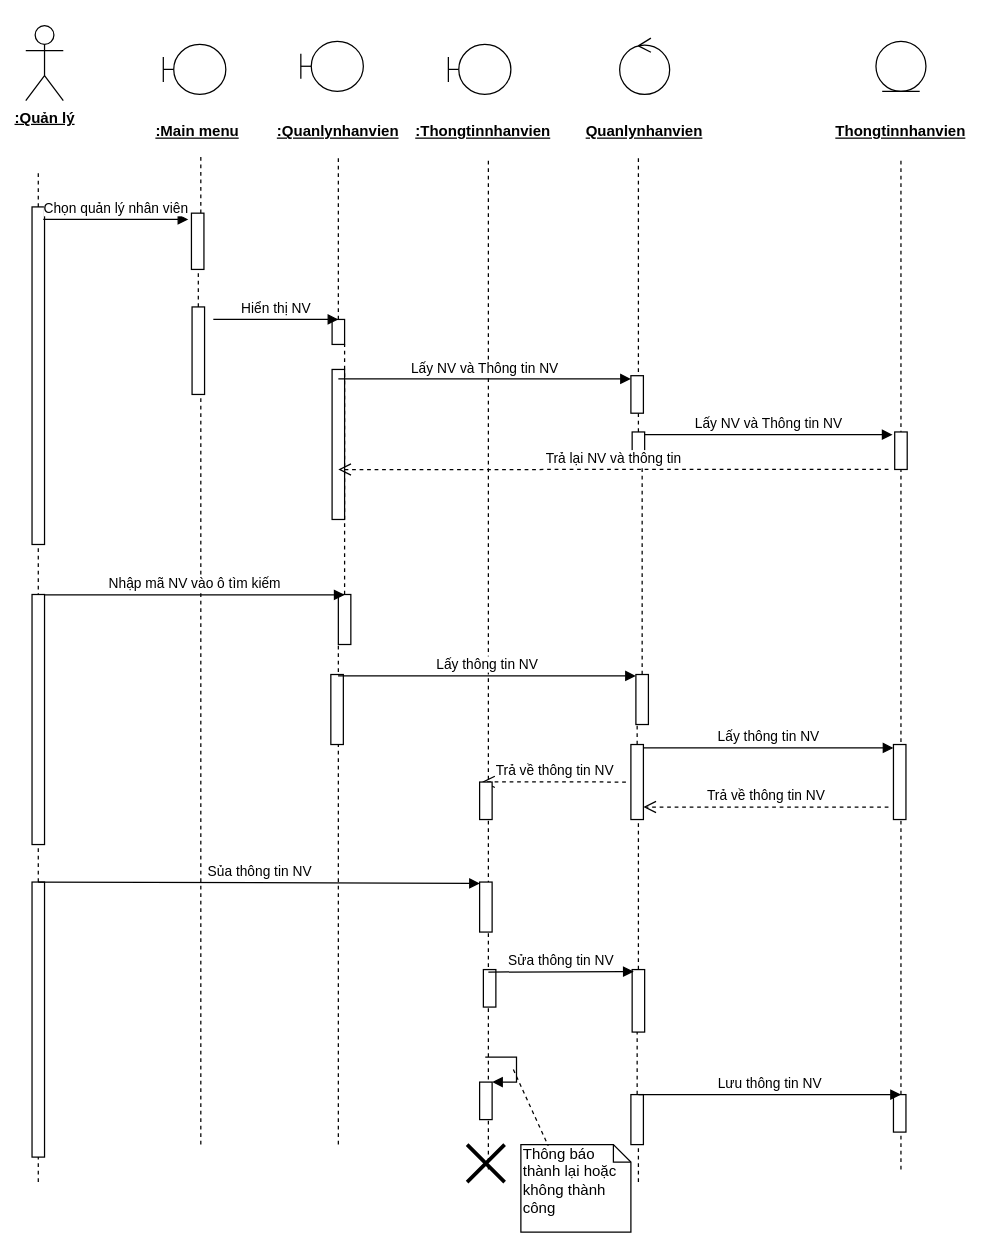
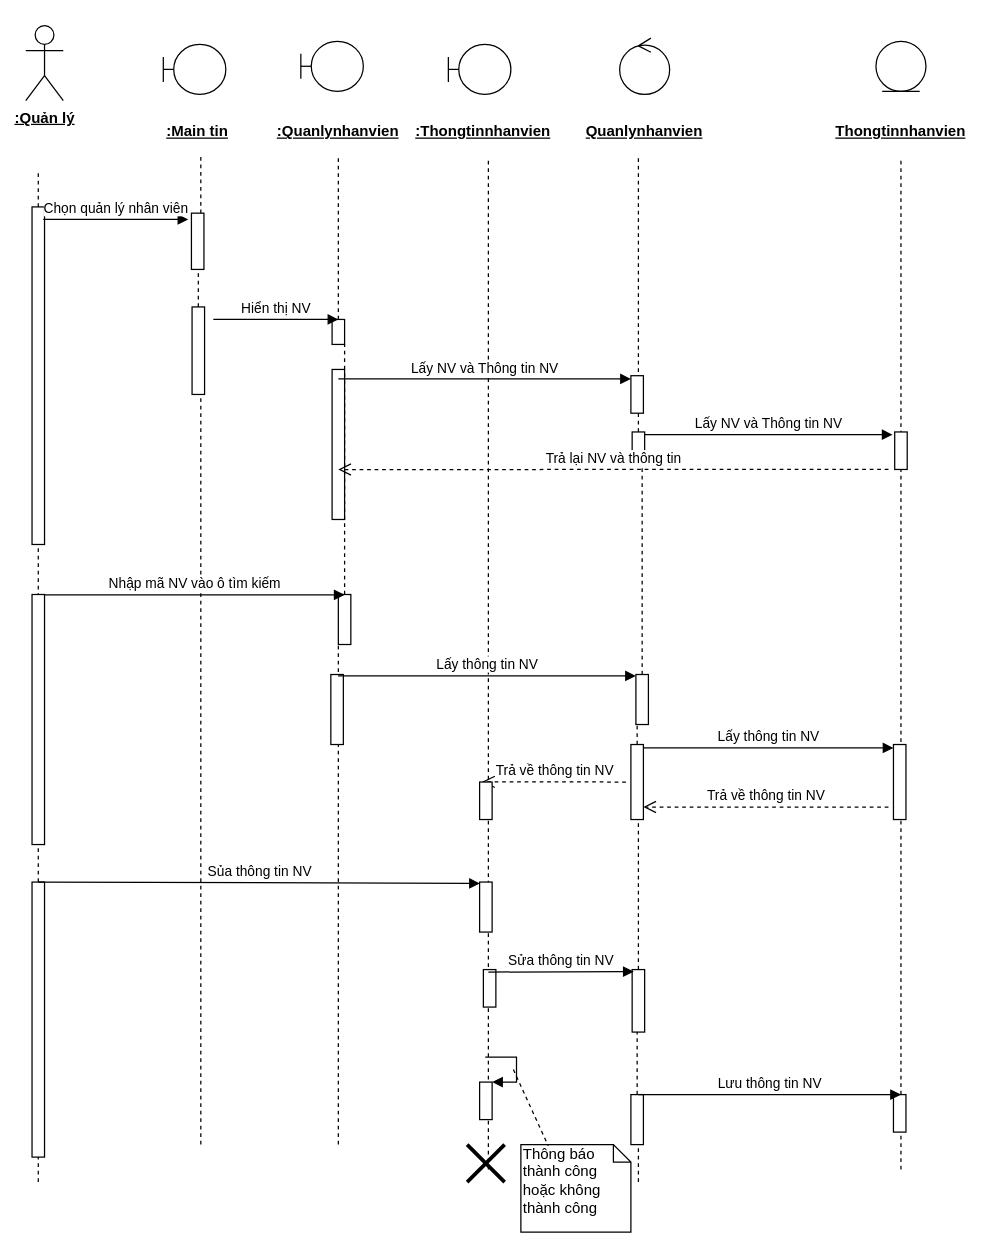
  <mxCell id="0" />
  <mxCell id="1" parent="0" />
  <mxCell id="2" value="&lt;b&gt;&lt;u&gt;:Quản lý&lt;/u&gt;&lt;/b&gt;" style="shape=umlActor;verticalLabelPosition=bottom;labelBackgroundColor=#ffffff;verticalAlign=top;html=1;outlineConnect=0;" vertex="1" parent="1"><mxGeometry x="20" y="20" width="30" height="60" as="geometry" /></mxCell>
  <mxCell id="3" value="" style="shape=umlBoundary;whiteSpace=wrap;html=1;" vertex="1" parent="1"><mxGeometry x="130" y="35" width="50" height="40" as="geometry" /></mxCell>
  <mxCell id="4" value="" style="shape=umlBoundary;whiteSpace=wrap;html=1;" vertex="1" parent="1"><mxGeometry x="240" y="32.5" width="50" height="40" as="geometry" /></mxCell>
  <mxCell id="5" value="" style="shape=umlBoundary;whiteSpace=wrap;html=1;" vertex="1" parent="1"><mxGeometry x="358" y="35" width="50" height="40" as="geometry" /></mxCell>
  <mxCell id="6" value="" style="ellipse;shape=umlEntity;whiteSpace=wrap;html=1;" vertex="1" parent="1"><mxGeometry x="700" y="32.5" width="40" height="40" as="geometry" /></mxCell>
  <mxCell id="7" value="" style="ellipse;shape=umlControl;whiteSpace=wrap;html=1;" vertex="1" parent="1"><mxGeometry x="495" y="30" width="40" height="45" as="geometry" /></mxCell>
- <mxCell id="8" value="&lt;b&gt;&lt;u&gt;:Main menu&lt;/u&gt;&lt;/b&gt;" style="text;html=1;strokeColor=none;fillColor=none;align=center;verticalAlign=middle;whiteSpace=wrap;rounded=0;" vertex="1" parent="1"><mxGeometry x="115" y="95" width="85" height="20" as="geometry" /></mxCell>
+ <mxCell id="8" value="&lt;b&gt;&lt;u&gt;:Main tin&lt;/u&gt;&lt;/b&gt;" style="text;html=1;strokeColor=none;fillColor=none;align=center;verticalAlign=middle;whiteSpace=wrap;rounded=0;" vertex="1" parent="1"><mxGeometry x="115" y="95" width="85" height="20" as="geometry" /></mxCell>
  <mxCell id="9" value="&lt;b&gt;&lt;u&gt;:Quanlynhanvien&lt;/u&gt;&lt;/b&gt;" style="text;html=1;strokeColor=none;fillColor=none;align=center;verticalAlign=middle;whiteSpace=wrap;rounded=0;" vertex="1" parent="1"><mxGeometry x="210" y="95" width="120" height="20" as="geometry" /></mxCell>
  <mxCell id="10" value="&lt;b&gt;&lt;u&gt;:Thongtinnhanvien&lt;/u&gt;&lt;/b&gt;" style="text;html=1;strokeColor=none;fillColor=none;align=center;verticalAlign=middle;whiteSpace=wrap;rounded=0;" vertex="1" parent="1"><mxGeometry x="330" y="95" width="112" height="20" as="geometry" /></mxCell>
  <mxCell id="11" value="&lt;b&gt;&lt;u&gt;Quanlynhanvien&lt;/u&gt;&lt;/b&gt;" style="text;html=1;strokeColor=none;fillColor=none;align=center;verticalAlign=middle;whiteSpace=wrap;rounded=0;" vertex="1" parent="1"><mxGeometry x="460" y="95" width="110" height="20" as="geometry" /></mxCell>
  <mxCell id="12" value="&lt;b&gt;&lt;u&gt;Thongtinnhanvien&lt;/u&gt;&lt;/b&gt;" style="text;html=1;strokeColor=none;fillColor=none;align=center;verticalAlign=middle;whiteSpace=wrap;rounded=0;" vertex="1" parent="1"><mxGeometry x="660" y="95" width="120" height="20" as="geometry" /></mxCell>
  <mxCell id="13" value="" style="endArrow=none;dashed=1;html=1;" edge="1" parent="1" source="19"><mxGeometry width="50" height="50" relative="1" as="geometry"><mxPoint x="30" y="886.176" as="sourcePoint" /><mxPoint x="30" y="135" as="targetPoint" /></mxGeometry></mxCell>
  <mxCell id="14" value="" style="endArrow=none;dashed=1;html=1;" edge="1" parent="1" source="21"><mxGeometry width="50" height="50" relative="1" as="geometry"><mxPoint x="160" y="875" as="sourcePoint" /><mxPoint x="160" y="125" as="targetPoint" /></mxGeometry></mxCell>
  <mxCell id="15" value="" style="endArrow=none;dashed=1;html=1;" edge="1" parent="1" source="26"><mxGeometry width="50" height="50" relative="1" as="geometry"><mxPoint x="270" y="888.529" as="sourcePoint" /><mxPoint x="270" y="125" as="targetPoint" /></mxGeometry></mxCell>
  <mxCell id="16" value="" style="endArrow=none;dashed=1;html=1;" edge="1" parent="1"><mxGeometry width="50" height="50" relative="1" as="geometry"><mxPoint x="390" y="935" as="sourcePoint" /><mxPoint x="390" y="125" as="targetPoint" /></mxGeometry></mxCell>
  <mxCell id="17" value="" style="endArrow=none;dashed=1;html=1;" edge="1" parent="1" source="32"><mxGeometry width="50" height="50" relative="1" as="geometry"><mxPoint x="510" y="877.353" as="sourcePoint" /><mxPoint x="510" y="125" as="targetPoint" /></mxGeometry></mxCell>
  <mxCell id="18" value="" style="endArrow=none;dashed=1;html=1;" edge="1" parent="1" source="68"><mxGeometry width="50" height="50" relative="1" as="geometry"><mxPoint x="720" y="935" as="sourcePoint" /><mxPoint x="720" y="125" as="targetPoint" /></mxGeometry></mxCell>
  <mxCell id="19" value="" style="html=1;points=[];perimeter=orthogonalPerimeter;" vertex="1" parent="1"><mxGeometry x="25" y="165" width="10" height="270" as="geometry" /></mxCell>
  <mxCell id="20" value="" style="endArrow=none;dashed=1;html=1;" edge="1" parent="1" source="52" target="19"><mxGeometry width="50" height="50" relative="1" as="geometry"><mxPoint x="30" y="886.176" as="sourcePoint" /><mxPoint x="30" y="135" as="targetPoint" /></mxGeometry></mxCell>
  <mxCell id="21" value="" style="html=1;points=[];perimeter=orthogonalPerimeter;" vertex="1" parent="1"><mxGeometry x="152.5" y="170" width="10" height="45" as="geometry" /></mxCell>
  <mxCell id="22" value="" style="endArrow=none;dashed=1;html=1;" edge="1" parent="1" source="24" target="21"><mxGeometry width="50" height="50" relative="1" as="geometry"><mxPoint x="160" y="875" as="sourcePoint" /><mxPoint x="160" y="125" as="targetPoint" /></mxGeometry></mxCell>
  <mxCell id="23" value="Chọn quản lý nhân viên" style="html=1;verticalAlign=bottom;endArrow=block;entryX=-0.25;entryY=0.111;entryDx=0;entryDy=0;entryPerimeter=0;" edge="1" parent="1" target="21"><mxGeometry width="80" relative="1" as="geometry"><mxPoint x="34" y="175" as="sourcePoint" /><mxPoint x="140" y="165" as="targetPoint" /><Array as="points"><mxPoint x="90" y="175" /></Array></mxGeometry></mxCell>
  <mxCell id="24" value="" style="html=1;points=[];perimeter=orthogonalPerimeter;" vertex="1" parent="1"><mxGeometry x="153" y="245" width="10" height="70" as="geometry" /></mxCell>
  <mxCell id="25" value="" style="endArrow=none;dashed=1;html=1;" edge="1" parent="1" target="24"><mxGeometry width="50" height="50" relative="1" as="geometry"><mxPoint x="160" y="915" as="sourcePoint" /><mxPoint x="160" y="215" as="targetPoint" /></mxGeometry></mxCell>
  <mxCell id="26" value="" style="html=1;points=[];perimeter=orthogonalPerimeter;" vertex="1" parent="1"><mxGeometry x="265" y="255" width="10" height="20" as="geometry" /></mxCell>
  <mxCell id="27" value="" style="endArrow=none;dashed=1;html=1;" edge="1" parent="1" source="38" target="26"><mxGeometry width="50" height="50" relative="1" as="geometry"><mxPoint x="270" y="888.529" as="sourcePoint" /><mxPoint x="270" y="125" as="targetPoint" /></mxGeometry></mxCell>
  <mxCell id="28" value="Hiển thị NV" style="html=1;verticalAlign=bottom;endArrow=block;entryX=0.5;entryY=0;entryDx=0;entryDy=0;entryPerimeter=0;" edge="1" parent="1" target="26"><mxGeometry width="80" relative="1" as="geometry"><mxPoint x="170" y="255" as="sourcePoint" /><mxPoint x="260" y="255" as="targetPoint" /></mxGeometry></mxCell>
  <mxCell id="29" value="" style="html=1;points=[];perimeter=orthogonalPerimeter;" vertex="1" parent="1"><mxGeometry x="265" y="295" width="10" height="120" as="geometry" /></mxCell>
  <mxCell id="30" value="" style="html=1;points=[];perimeter=orthogonalPerimeter;" vertex="1" parent="1"><mxGeometry x="504" y="300" width="10" height="30" as="geometry" /></mxCell>
  <mxCell id="31" value="Lấy NV và Thông tin NV" style="html=1;verticalAlign=bottom;endArrow=block;exitX=0.5;exitY=0.063;exitDx=0;exitDy=0;exitPerimeter=0;" edge="1" parent="1" source="29" target="30"><mxGeometry width="80" relative="1" as="geometry"><mxPoint x="280" y="300" as="sourcePoint" /><mxPoint x="390" y="285" as="targetPoint" /></mxGeometry></mxCell>
  <mxCell id="32" value="" style="html=1;points=[];perimeter=orthogonalPerimeter;" vertex="1" parent="1"><mxGeometry x="505" y="345" width="10" height="20" as="geometry" /></mxCell>
  <mxCell id="33" value="" style="endArrow=none;dashed=1;html=1;" edge="1" parent="1" source="42" target="32"><mxGeometry width="50" height="50" relative="1" as="geometry"><mxPoint x="510" y="877.353" as="sourcePoint" /><mxPoint x="510" y="125" as="targetPoint" /></mxGeometry></mxCell>
  <mxCell id="34" value="" style="html=1;points=[];perimeter=orthogonalPerimeter;" vertex="1" parent="1"><mxGeometry x="715" y="345" width="10" height="30" as="geometry" /></mxCell>
  <mxCell id="35" value="Lấy NV và Thông tin NV" style="html=1;verticalAlign=bottom;endArrow=block;entryX=-0.171;entryY=0.073;entryDx=0;entryDy=0;entryPerimeter=0;" edge="1" parent="1" source="32" target="34"><mxGeometry width="80" relative="1" as="geometry"><mxPoint x="550" y="345" as="sourcePoint" /><mxPoint x="630" y="345" as="targetPoint" /></mxGeometry></mxCell>
  <mxCell id="36" value="Trả lại NV và thông tin" style="html=1;verticalAlign=bottom;endArrow=open;dashed=1;endSize=8;entryX=0.5;entryY=0.667;entryDx=0;entryDy=0;entryPerimeter=0;" edge="1" parent="1" target="29"><mxGeometry relative="1" as="geometry"><mxPoint x="710" y="375" as="sourcePoint" /><mxPoint x="280" y="375" as="targetPoint" /></mxGeometry></mxCell>
  <mxCell id="37" value="" style="html=1;points=[];perimeter=orthogonalPerimeter;" vertex="1" parent="1"><mxGeometry x="25" y="475" width="10" height="200" as="geometry" /></mxCell>
  <mxCell id="38" value="" style="html=1;points=[];perimeter=orthogonalPerimeter;" vertex="1" parent="1"><mxGeometry x="270" y="475" width="10" height="40" as="geometry" /></mxCell>
  <mxCell id="39" value="" style="endArrow=none;dashed=1;html=1;" edge="1" parent="1" target="38"><mxGeometry width="50" height="50" relative="1" as="geometry"><mxPoint x="270" y="915" as="sourcePoint" /><mxPoint x="270" y="275" as="targetPoint" /><Array as="points" /></mxGeometry></mxCell>
  <mxCell id="40" value="Nhập mã NV vào ô tìm kiếm" style="html=1;verticalAlign=bottom;endArrow=block;entryX=0.5;entryY=0.007;entryDx=0;entryDy=0;entryPerimeter=0;" edge="1" parent="1" source="37" target="38"><mxGeometry width="80" relative="1" as="geometry"><mxPoint x="90" y="485" as="sourcePoint" /><mxPoint x="170" y="485" as="targetPoint" /></mxGeometry></mxCell>
  <mxCell id="41" value="" style="html=1;points=[];perimeter=orthogonalPerimeter;" vertex="1" parent="1"><mxGeometry x="264" y="539" width="10" height="56" as="geometry" /></mxCell>
  <mxCell id="42" value="" style="html=1;points=[];perimeter=orthogonalPerimeter;" vertex="1" parent="1"><mxGeometry x="508" y="539" width="10" height="40" as="geometry" /></mxCell>
  <mxCell id="43" value="" style="endArrow=none;dashed=1;html=1;" edge="1" parent="1" source="45" target="42"><mxGeometry width="50" height="50" relative="1" as="geometry"><mxPoint x="510" y="877.353" as="sourcePoint" /><mxPoint x="510" y="365" as="targetPoint" /></mxGeometry></mxCell>
  <mxCell id="44" value="Lấy thông tin NV" style="html=1;verticalAlign=bottom;endArrow=block;exitX=0.576;exitY=0.02;exitDx=0;exitDy=0;exitPerimeter=0;" edge="1" parent="1" source="41" target="42"><mxGeometry width="80" relative="1" as="geometry"><mxPoint x="320" y="555" as="sourcePoint" /><mxPoint x="400" y="555" as="targetPoint" /></mxGeometry></mxCell>
  <mxCell id="45" value="" style="html=1;points=[];perimeter=orthogonalPerimeter;" vertex="1" parent="1"><mxGeometry x="504" y="595" width="10" height="60" as="geometry" /></mxCell>
  <mxCell id="46" value="" style="endArrow=none;dashed=1;html=1;" edge="1" parent="1" source="57" target="45"><mxGeometry width="50" height="50" relative="1" as="geometry"><mxPoint x="510" y="877.353" as="sourcePoint" /><mxPoint x="510" y="579" as="targetPoint" /></mxGeometry></mxCell>
  <mxCell id="47" value="" style="html=1;points=[];perimeter=orthogonalPerimeter;" vertex="1" parent="1"><mxGeometry x="714" y="595" width="10" height="60" as="geometry" /></mxCell>
  <mxCell id="48" value="Lấy thông tin NV" style="html=1;verticalAlign=bottom;endArrow=block;exitX=1.047;exitY=0.046;exitDx=0;exitDy=0;exitPerimeter=0;" edge="1" parent="1" source="45" target="47"><mxGeometry width="80" relative="1" as="geometry"><mxPoint x="540" y="595" as="sourcePoint" /><mxPoint x="710" y="597" as="targetPoint" /></mxGeometry></mxCell>
  <mxCell id="49" value="Trả về thông tin NV" style="html=1;verticalAlign=bottom;endArrow=open;dashed=1;endSize=8;" edge="1" parent="1" target="45"><mxGeometry relative="1" as="geometry"><mxPoint x="710" y="645" as="sourcePoint" /><mxPoint x="630" y="645" as="targetPoint" /></mxGeometry></mxCell>
  <mxCell id="50" value="Trả về thông tin NV" style="html=1;verticalAlign=bottom;endArrow=open;dashed=1;endSize=8;entryX=0.206;entryY=-0.006;entryDx=0;entryDy=0;entryPerimeter=0;" edge="1" parent="1" target="51"><mxGeometry relative="1" as="geometry"><mxPoint x="500" y="625" as="sourcePoint" /><mxPoint x="400" y="625" as="targetPoint" /></mxGeometry></mxCell>
  <mxCell id="51" value="" style="html=1;points=[];perimeter=orthogonalPerimeter;" vertex="1" parent="1"><mxGeometry x="383" y="625" width="10" height="30" as="geometry" /></mxCell>
  <mxCell id="52" value="" style="html=1;points=[];perimeter=orthogonalPerimeter;" vertex="1" parent="1"><mxGeometry x="25" y="705" width="10" height="220" as="geometry" /></mxCell>
  <mxCell id="53" value="" style="endArrow=none;dashed=1;html=1;" edge="1" parent="1" target="52"><mxGeometry width="50" height="50" relative="1" as="geometry"><mxPoint x="30" y="945" as="sourcePoint" /><mxPoint x="30" y="435" as="targetPoint" /></mxGeometry></mxCell>
  <mxCell id="54" value="" style="html=1;points=[];perimeter=orthogonalPerimeter;" vertex="1" parent="1"><mxGeometry x="383" y="705" width="10" height="40" as="geometry" /></mxCell>
  <mxCell id="55" value="Sủa thông tin NV" style="html=1;verticalAlign=bottom;endArrow=block;entryX=0.021;entryY=0.027;entryDx=0;entryDy=0;entryPerimeter=0;" edge="1" parent="1" target="54"><mxGeometry width="80" relative="1" as="geometry"><mxPoint x="30" y="705" as="sourcePoint" /><mxPoint x="110" y="705" as="targetPoint" /></mxGeometry></mxCell>
  <mxCell id="56" value="" style="html=1;points=[];perimeter=orthogonalPerimeter;" vertex="1" parent="1"><mxGeometry x="386" y="775" width="10" height="30" as="geometry" /></mxCell>
  <mxCell id="57" value="" style="html=1;points=[];perimeter=orthogonalPerimeter;" vertex="1" parent="1"><mxGeometry x="505" y="775" width="10" height="50" as="geometry" /></mxCell>
  <mxCell id="58" value="" style="endArrow=none;dashed=1;html=1;" edge="1" parent="1" source="66" target="57"><mxGeometry width="50" height="50" relative="1" as="geometry"><mxPoint x="510" y="945" as="sourcePoint" /><mxPoint x="510" y="655" as="targetPoint" /></mxGeometry></mxCell>
  <mxCell id="59" value="Sửa thông tin NV" style="html=1;verticalAlign=bottom;endArrow=block;entryX=0.124;entryY=0.032;entryDx=0;entryDy=0;entryPerimeter=0;" edge="1" parent="1" target="57"><mxGeometry width="80" relative="1" as="geometry"><mxPoint x="390" y="777" as="sourcePoint" /><mxPoint x="500" y="775" as="targetPoint" /></mxGeometry></mxCell>
  <mxCell id="60" value="" style="endArrow=none;dashed=1;html=1;" edge="1" parent="1"><mxGeometry width="50" height="50" relative="1" as="geometry"><mxPoint x="390" y="889" as="sourcePoint" /><mxPoint x="390" y="880" as="targetPoint" /></mxGeometry></mxCell>
  <mxCell id="61" value="" style="html=1;points=[];perimeter=orthogonalPerimeter;" vertex="1" parent="1"><mxGeometry x="383" y="865" width="10" height="30" as="geometry" /></mxCell>
  <mxCell id="62" value="" style="edgeStyle=orthogonalEdgeStyle;html=1;align=left;spacingLeft=2;endArrow=block;rounded=0;entryX=1;entryY=0;" edge="1" target="61" parent="1"><mxGeometry relative="1" as="geometry"><mxPoint x="387.5" y="845" as="sourcePoint" /><Array as="points"><mxPoint x="412.5" y="845" /></Array></mxGeometry></mxCell>
- <mxCell id="63" value="Thông báo thành lại hoặc không thành công" style="shape=note;whiteSpace=wrap;html=1;size=14;verticalAlign=top;align=left;spacingTop=-6;" vertex="1" parent="1"><mxGeometry x="416" y="915" width="88" height="70" as="geometry" /></mxCell>
+ <mxCell id="63" value="Thông báo thành công hoặc không thành công" style="shape=note;whiteSpace=wrap;html=1;size=14;verticalAlign=top;align=left;spacingTop=-6;" vertex="1" parent="1"><mxGeometry x="416" y="915" width="88" height="70" as="geometry" /></mxCell>
  <mxCell id="64" value="" style="endArrow=none;dashed=1;html=1;entryX=0.249;entryY=0.014;entryDx=0;entryDy=0;entryPerimeter=0;" edge="1" parent="1" target="63"><mxGeometry width="50" height="50" relative="1" as="geometry"><mxPoint x="410" y="855" as="sourcePoint" /><mxPoint x="400" y="925" as="targetPoint" /></mxGeometry></mxCell>
  <mxCell id="65" value="" style="shape=umlDestroy;whiteSpace=wrap;html=1;strokeWidth=3;" vertex="1" parent="1"><mxGeometry x="373" y="915" width="30" height="30" as="geometry" /></mxCell>
  <mxCell id="66" value="" style="html=1;points=[];perimeter=orthogonalPerimeter;" vertex="1" parent="1"><mxGeometry x="504" y="875" width="10" height="40" as="geometry" /></mxCell>
  <mxCell id="67" value="" style="endArrow=none;dashed=1;html=1;" edge="1" parent="1" target="66"><mxGeometry width="50" height="50" relative="1" as="geometry"><mxPoint x="510" y="945" as="sourcePoint" /><mxPoint x="510" y="825" as="targetPoint" /></mxGeometry></mxCell>
  <mxCell id="68" value="" style="html=1;points=[];perimeter=orthogonalPerimeter;" vertex="1" parent="1"><mxGeometry x="714" y="875" width="10" height="30" as="geometry" /></mxCell>
  <mxCell id="69" value="" style="endArrow=none;dashed=1;html=1;" edge="1" parent="1" target="68"><mxGeometry width="50" height="50" relative="1" as="geometry"><mxPoint x="720" y="935" as="sourcePoint" /><mxPoint x="720" y="125" as="targetPoint" /></mxGeometry></mxCell>
  <mxCell id="70" value="Lưu thông tin NV" style="html=1;verticalAlign=bottom;endArrow=block;" edge="1" parent="1"><mxGeometry width="80" relative="1" as="geometry"><mxPoint x="510" y="875" as="sourcePoint" /><mxPoint x="720" y="875" as="targetPoint" /></mxGeometry></mxCell>
